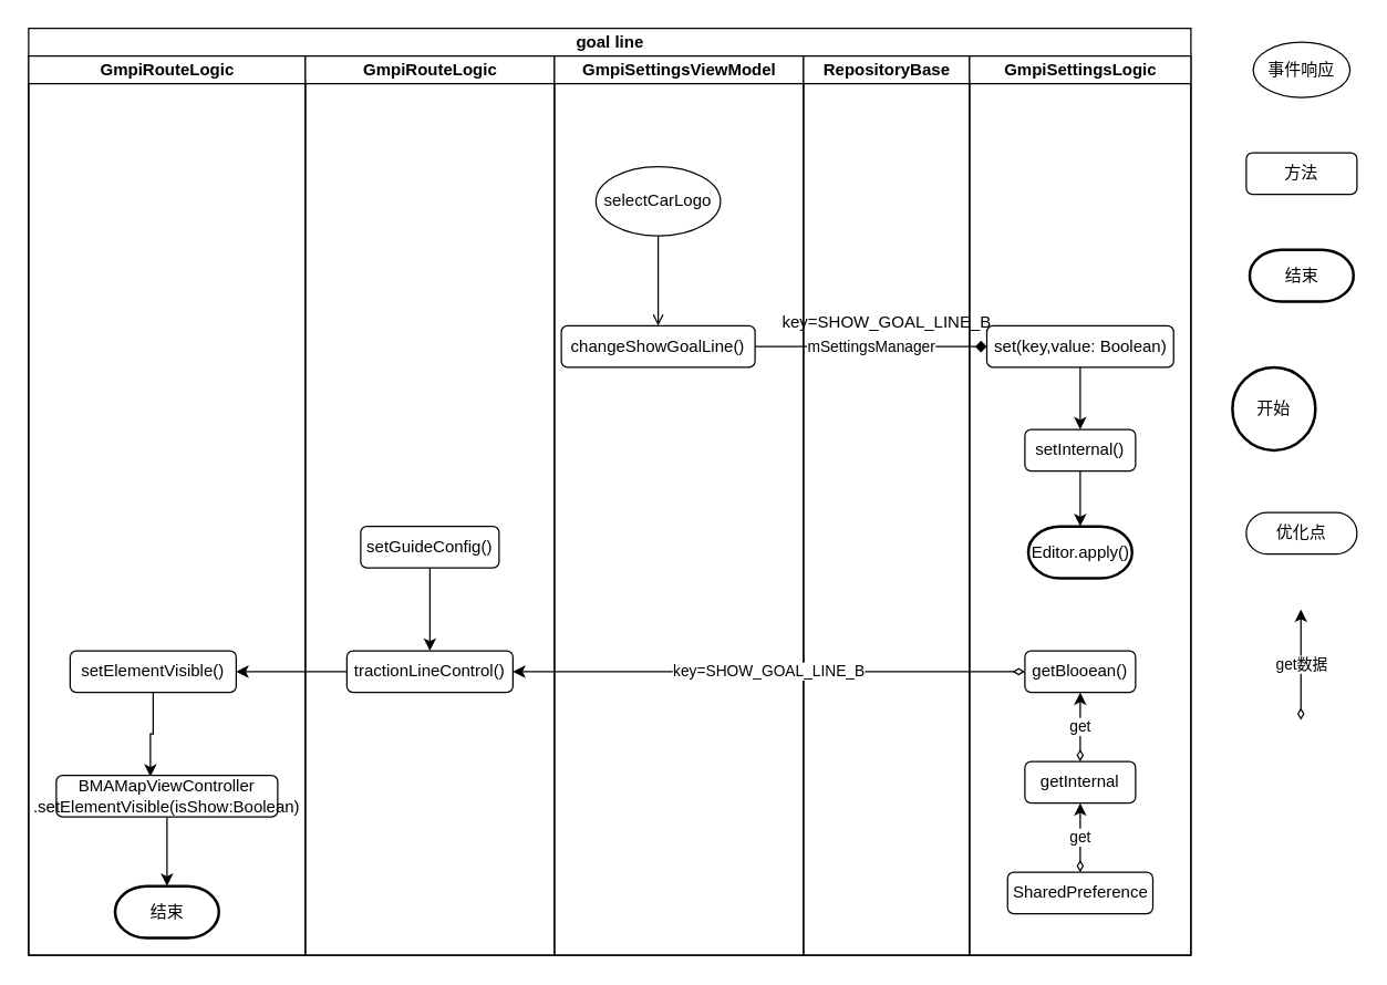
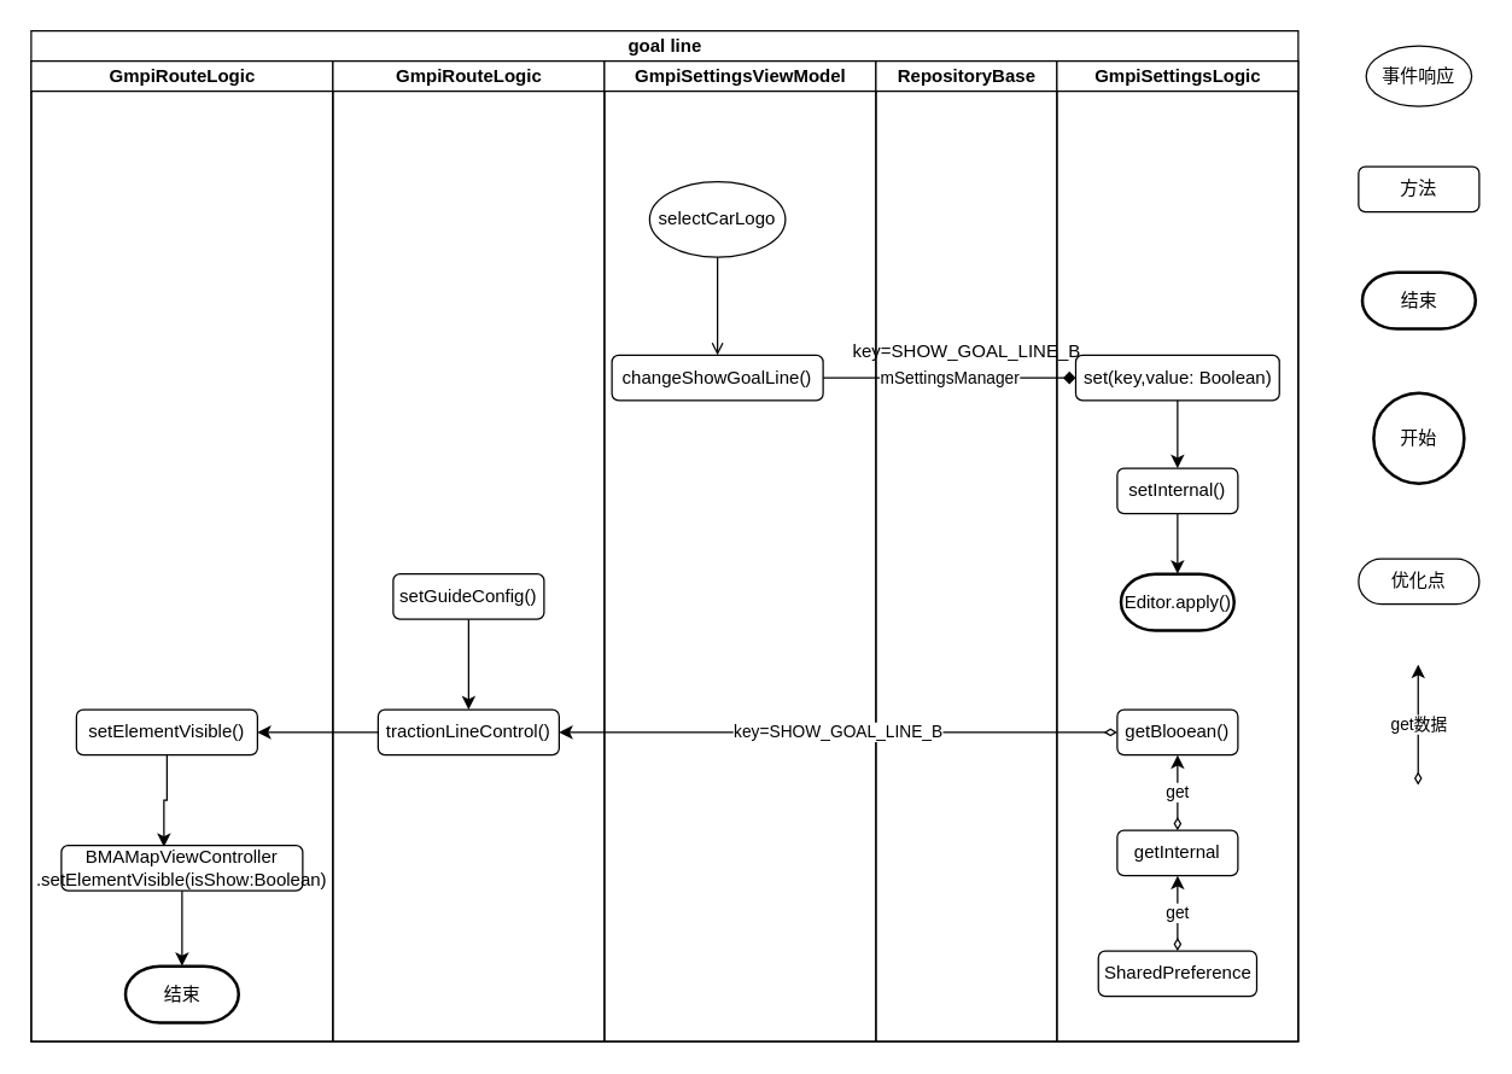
  <mxCell id="0" />
  <mxCell id="1" parent="0" />
  <mxCell id="2" value="goal line" style="swimlane;childLayout=stackLayout;resizeParent=1;resizeParentMax=0;startSize=20;html=1;" parent="1" vertex="1"><mxGeometry x="20" y="20" width="840" height="670" as="geometry" /></mxCell>
  <mxCell id="3" value="GmpiRouteLogic" style="swimlane;startSize=20;html=1;" vertex="1" parent="2"><mxGeometry y="20" width="200" height="650" as="geometry" /></mxCell>
  <mxCell id="4" style="edgeStyle=orthogonalEdgeStyle;rounded=0;orthogonalLoop=1;jettySize=auto;html=1;entryX=0.425;entryY=0.033;entryDx=0;entryDy=0;entryPerimeter=0;" edge="1" parent="3" source="5" target="7"><mxGeometry relative="1" as="geometry" /></mxCell>
  <mxCell id="5" value="setElementVisible()" style="rounded=1;whiteSpace=wrap;html=1;" vertex="1" parent="3"><mxGeometry x="30" y="430" width="120" height="30" as="geometry" /></mxCell>
  <mxCell id="6" style="edgeStyle=orthogonalEdgeStyle;rounded=0;orthogonalLoop=1;jettySize=auto;html=1;" edge="1" parent="3" source="7" target="8"><mxGeometry relative="1" as="geometry" /></mxCell>
  <mxCell id="7" value="BMAMapViewController&lt;br&gt;.setElementVisible(isShow:Boolean)" style="rounded=1;whiteSpace=wrap;html=1;" vertex="1" parent="3"><mxGeometry x="20" y="520" width="160" height="30" as="geometry" /></mxCell>
  <mxCell id="8" value="结束" style="strokeWidth=2;html=1;shape=mxgraph.flowchart.terminator;whiteSpace=wrap;" vertex="1" parent="3"><mxGeometry x="62.5" y="600" width="75" height="37.5" as="geometry" /></mxCell>
  <mxCell id="9" value="GmpiRouteLogic" style="swimlane;startSize=20;html=1;" parent="2" vertex="1"><mxGeometry x="200" y="20" width="180" height="650" as="geometry" /></mxCell>
  <mxCell id="10" style="edgeStyle=orthogonalEdgeStyle;rounded=0;orthogonalLoop=1;jettySize=auto;html=1;entryX=0.5;entryY=0;entryDx=0;entryDy=0;" parent="9" source="11" target="12" edge="1"><mxGeometry relative="1" as="geometry" /></mxCell>
  <mxCell id="11" value="setGuideConfig()" style="rounded=1;whiteSpace=wrap;html=1;" parent="9" vertex="1"><mxGeometry x="40" y="340" width="100" height="30" as="geometry" /></mxCell>
  <mxCell id="12" value="tractionLineControl()" style="rounded=1;whiteSpace=wrap;html=1;" parent="9" vertex="1"><mxGeometry x="30" y="430" width="120" height="30" as="geometry" /></mxCell>
  <mxCell id="13" value="GmpiSettingsViewModel" style="swimlane;startSize=20;html=1;" parent="2" vertex="1"><mxGeometry x="380" y="20" width="180" height="650" as="geometry" /></mxCell>
  <mxCell id="14" style="edgeStyle=orthogonalEdgeStyle;rounded=0;orthogonalLoop=1;jettySize=auto;html=1;endArrow=open;" parent="13" source="15" target="16" edge="1"><mxGeometry relative="1" as="geometry" /></mxCell>
  <mxCell id="15" value="selectCarLogo" style="ellipse;whiteSpace=wrap;html=1;" parent="13" vertex="1"><mxGeometry x="30" y="80" width="90" height="50" as="geometry" /></mxCell>
  <mxCell id="16" value="changeShowGoalLine()" style="rounded=1;whiteSpace=wrap;html=1;" parent="13" vertex="1"><mxGeometry x="5" y="195" width="140" height="30" as="geometry" /></mxCell>
  <mxCell id="17" value="RepositoryBase" style="swimlane;startSize=20;html=1;" parent="2" vertex="1"><mxGeometry x="560" y="20" width="120" height="650" as="geometry" /></mxCell>
  <mxCell id="18" value="GmpiSettingsLogic" style="swimlane;startSize=20;html=1;" parent="2" vertex="1"><mxGeometry x="680" y="20" width="160" height="650" as="geometry" /></mxCell>
  <mxCell id="19" style="edgeStyle=orthogonalEdgeStyle;rounded=0;orthogonalLoop=1;jettySize=auto;html=1;" parent="18" source="20" target="22" edge="1"><mxGeometry relative="1" as="geometry" /></mxCell>
  <mxCell id="20" value="set(key,value: Boolean)" style="rounded=1;whiteSpace=wrap;html=1;" parent="18" vertex="1"><mxGeometry x="12.5" y="195" width="135" height="30" as="geometry" /></mxCell>
  <mxCell id="21" style="edgeStyle=orthogonalEdgeStyle;rounded=0;orthogonalLoop=1;jettySize=auto;html=1;" parent="18" source="22" target="23" edge="1"><mxGeometry relative="1" as="geometry" /></mxCell>
  <mxCell id="22" value="setInternal()" style="rounded=1;whiteSpace=wrap;html=1;" parent="18" vertex="1"><mxGeometry x="40" y="270" width="80" height="30" as="geometry" /></mxCell>
  <mxCell id="23" value="Editor.apply()" style="strokeWidth=2;html=1;shape=mxgraph.flowchart.terminator;whiteSpace=wrap;" parent="18" vertex="1"><mxGeometry x="42.5" y="340" width="75" height="37.5" as="geometry" /></mxCell>
  <mxCell id="24" value="get" style="edgeStyle=orthogonalEdgeStyle;rounded=0;orthogonalLoop=1;jettySize=auto;html=1;exitX=0.5;exitY=0;exitDx=0;exitDy=0;entryX=0.5;entryY=1;entryDx=0;entryDy=0;startArrow=diamondThin;startFill=0;" parent="18" source="25" target="26" edge="1"><mxGeometry relative="1" as="geometry" /></mxCell>
  <mxCell id="25" value="getInternal" style="rounded=1;whiteSpace=wrap;html=1;" parent="18" vertex="1"><mxGeometry x="40" y="510" width="80" height="30" as="geometry" /></mxCell>
  <mxCell id="26" value="getBlooean()" style="rounded=1;whiteSpace=wrap;html=1;" parent="18" vertex="1"><mxGeometry x="40" y="430" width="80" height="30" as="geometry" /></mxCell>
  <mxCell id="27" value="get" style="edgeStyle=orthogonalEdgeStyle;rounded=0;orthogonalLoop=1;jettySize=auto;html=1;entryX=0.5;entryY=1;entryDx=0;entryDy=0;startArrow=diamondThin;startFill=0;" parent="18" source="28" target="25" edge="1"><mxGeometry relative="1" as="geometry" /></mxCell>
  <mxCell id="28" value="SharedPreference" style="rounded=1;whiteSpace=wrap;html=1;" parent="18" vertex="1"><mxGeometry x="27.5" y="590" width="105" height="30" as="geometry" /></mxCell>
  <mxCell id="29" value="key=SHOW_GOAL_LINE_B" style="edgeStyle=orthogonalEdgeStyle;rounded=0;orthogonalLoop=1;jettySize=auto;html=1;startArrow=diamondThin;startFill=0;" parent="2" source="26" target="12" edge="1"><mxGeometry relative="1" as="geometry" /></mxCell>
  <mxCell id="30" value="mSettingsManager" style="edgeStyle=orthogonalEdgeStyle;rounded=0;orthogonalLoop=1;jettySize=auto;html=1;endArrow=diamond;" edge="1" parent="2" source="16" target="20"><mxGeometry relative="1" as="geometry" /></mxCell>
  <mxCell id="31" style="edgeStyle=orthogonalEdgeStyle;rounded=0;orthogonalLoop=1;jettySize=auto;html=1;entryX=1;entryY=0.5;entryDx=0;entryDy=0;" edge="1" parent="2" source="12" target="5"><mxGeometry relative="1" as="geometry" /></mxCell>
  <mxCell id="32" value="get数据" style="edgeStyle=orthogonalEdgeStyle;rounded=0;orthogonalLoop=1;jettySize=auto;html=1;startArrow=diamondThin;startFill=0;" parent="1" edge="1"><mxGeometry relative="1" as="geometry"><mxPoint x="939.5" y="520" as="sourcePoint" /><mxPoint x="939.5" y="440" as="targetPoint" /><Array as="points"><mxPoint x="939.5" y="460" /><mxPoint x="939.5" y="460" /></Array></mxGeometry></mxCell>
  <mxCell id="33" value="事件响应" style="ellipse;whiteSpace=wrap;html=1;" parent="1" vertex="1"><mxGeometry x="905" y="30" width="70" height="40" as="geometry" /></mxCell>
  <mxCell id="34" value="方法" style="rounded=1;whiteSpace=wrap;html=1;" parent="1" vertex="1"><mxGeometry x="900" y="110" width="80" height="30" as="geometry" /></mxCell>
  <mxCell id="35" value="结束" style="strokeWidth=2;html=1;shape=mxgraph.flowchart.terminator;whiteSpace=wrap;" parent="1" vertex="1"><mxGeometry x="902.5" y="180" width="75" height="37.5" as="geometry" /></mxCell>
- <mxCell id="36" value="开始" style="strokeWidth=2;html=1;shape=mxgraph.flowchart.start_2;whiteSpace=wrap;" parent="1" vertex="1"><mxGeometry x="890" y="265" width="60" height="60" as="geometry" /></mxCell>
+ <mxCell id="36" value="开始" style="strokeWidth=2;html=1;shape=mxgraph.flowchart.start_2;whiteSpace=wrap;" parent="1" vertex="1"><mxGeometry x="910" y="260" width="60" height="60" as="geometry" /></mxCell>
  <mxCell id="37" value="优化点" style="whiteSpace=wrap;html=1;rounded=1;arcSize=50;align=center;verticalAlign=middle;strokeWidth=1;autosize=1;spacing=4;treeFolding=1;treeMoving=1;newEdgeStyle={&quot;edgeStyle&quot;:&quot;entityRelationEdgeStyle&quot;,&quot;startArrow&quot;:&quot;none&quot;,&quot;endArrow&quot;:&quot;none&quot;,&quot;segment&quot;:10,&quot;curved&quot;:1,&quot;sourcePerimeterSpacing&quot;:0,&quot;targetPerimeterSpacing&quot;:0};" parent="1" vertex="1"><mxGeometry x="900" y="370" width="80" height="30" as="geometry" /></mxCell>
  <mxCell id="38" value="key=SHOW_GOAL_LINE_B" style="text;html=1;align=center;verticalAlign=middle;resizable=0;points=[];autosize=1;strokeColor=none;fillColor=none;" vertex="1" parent="1"><mxGeometry x="555" y="218" width="170" height="30" as="geometry" /></mxCell>
